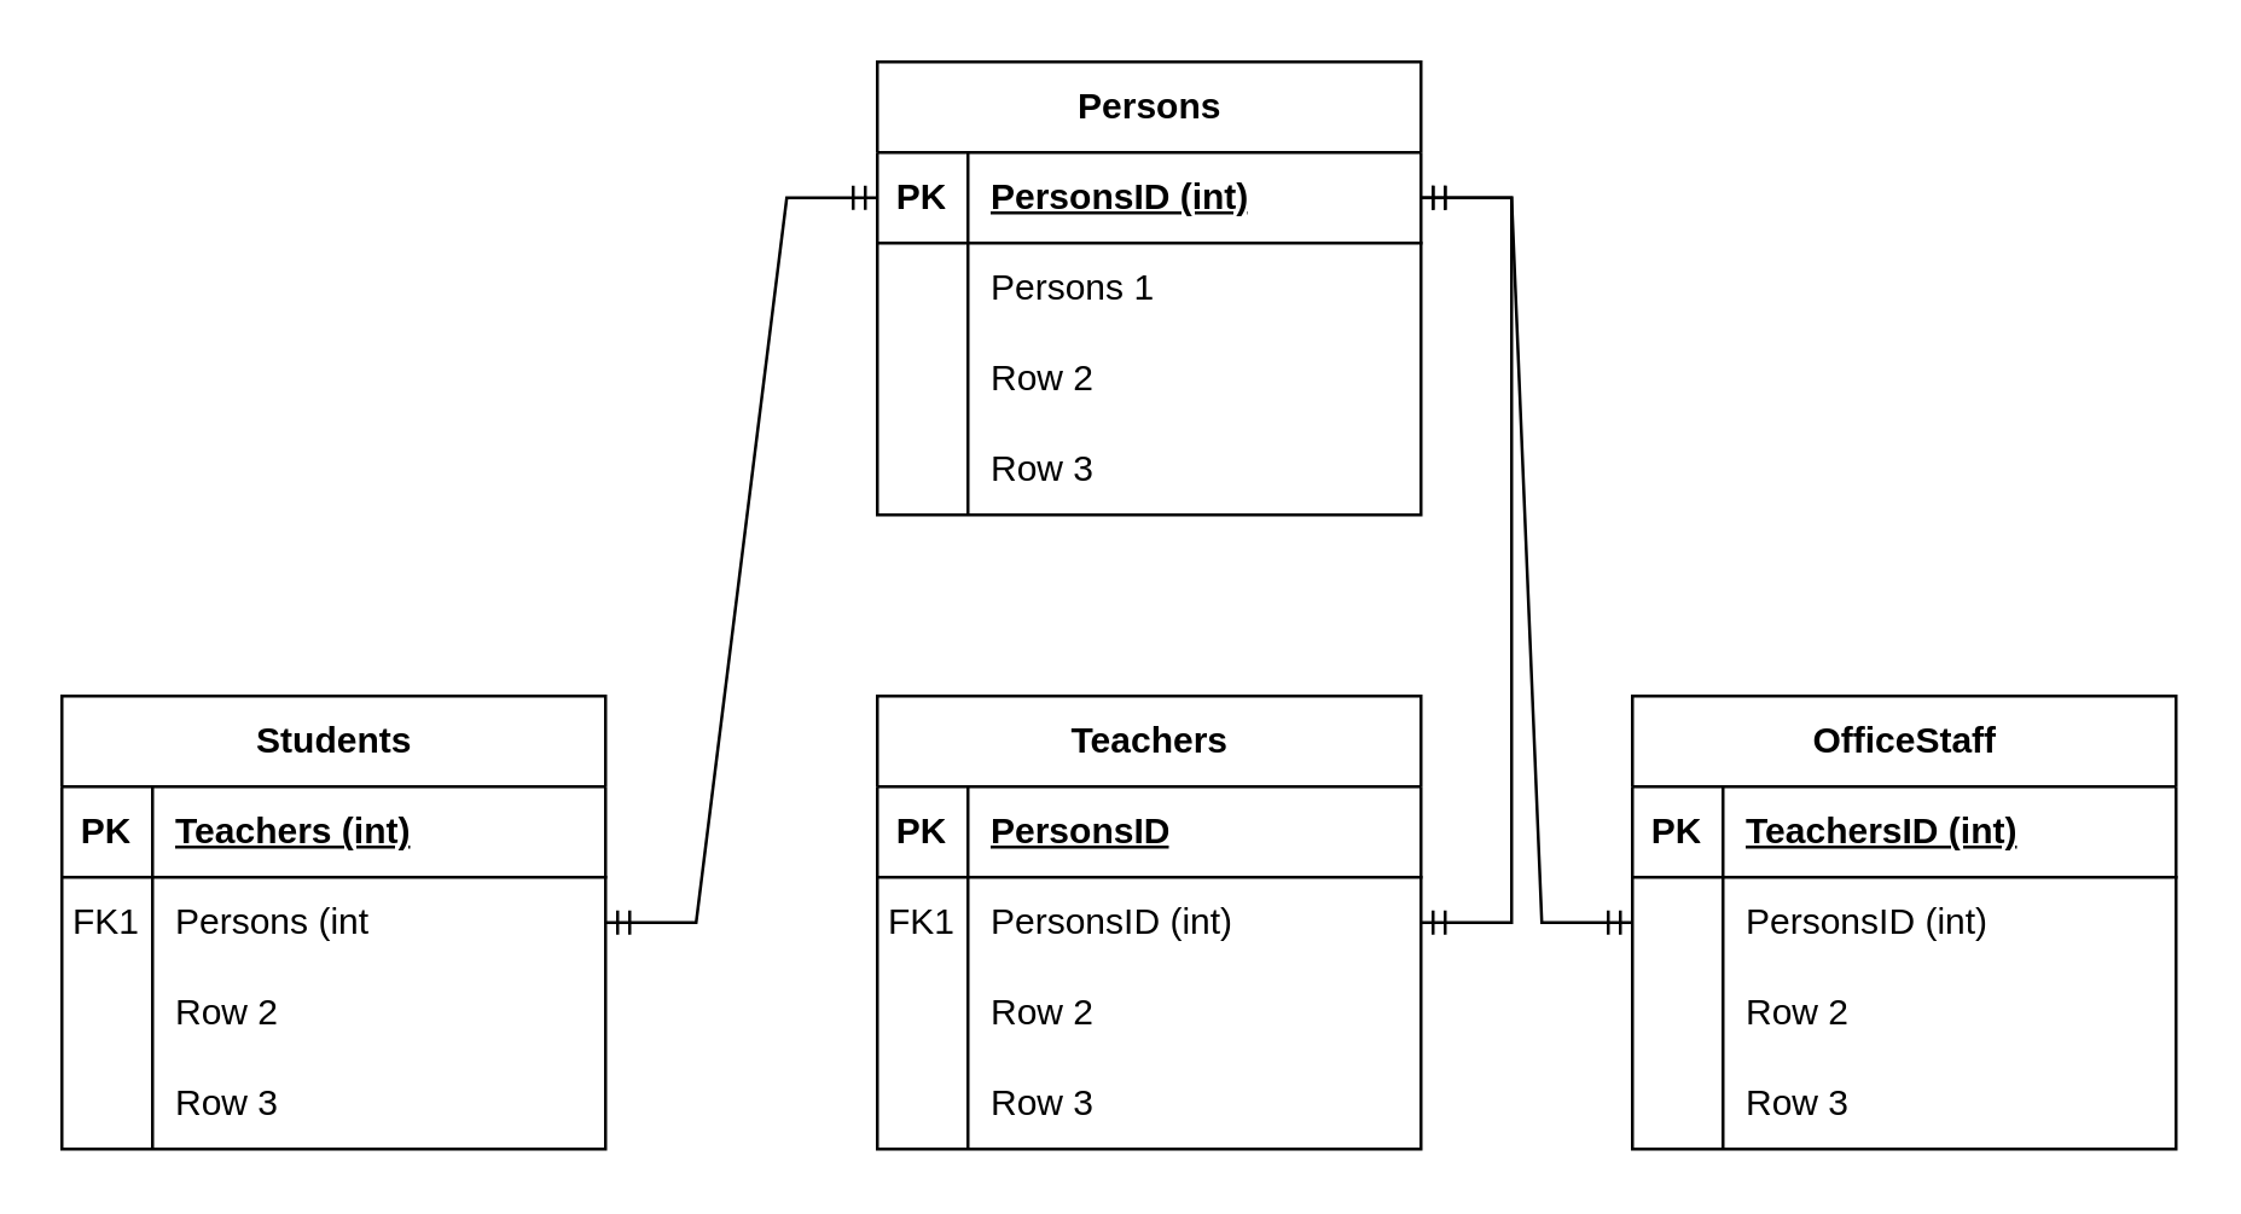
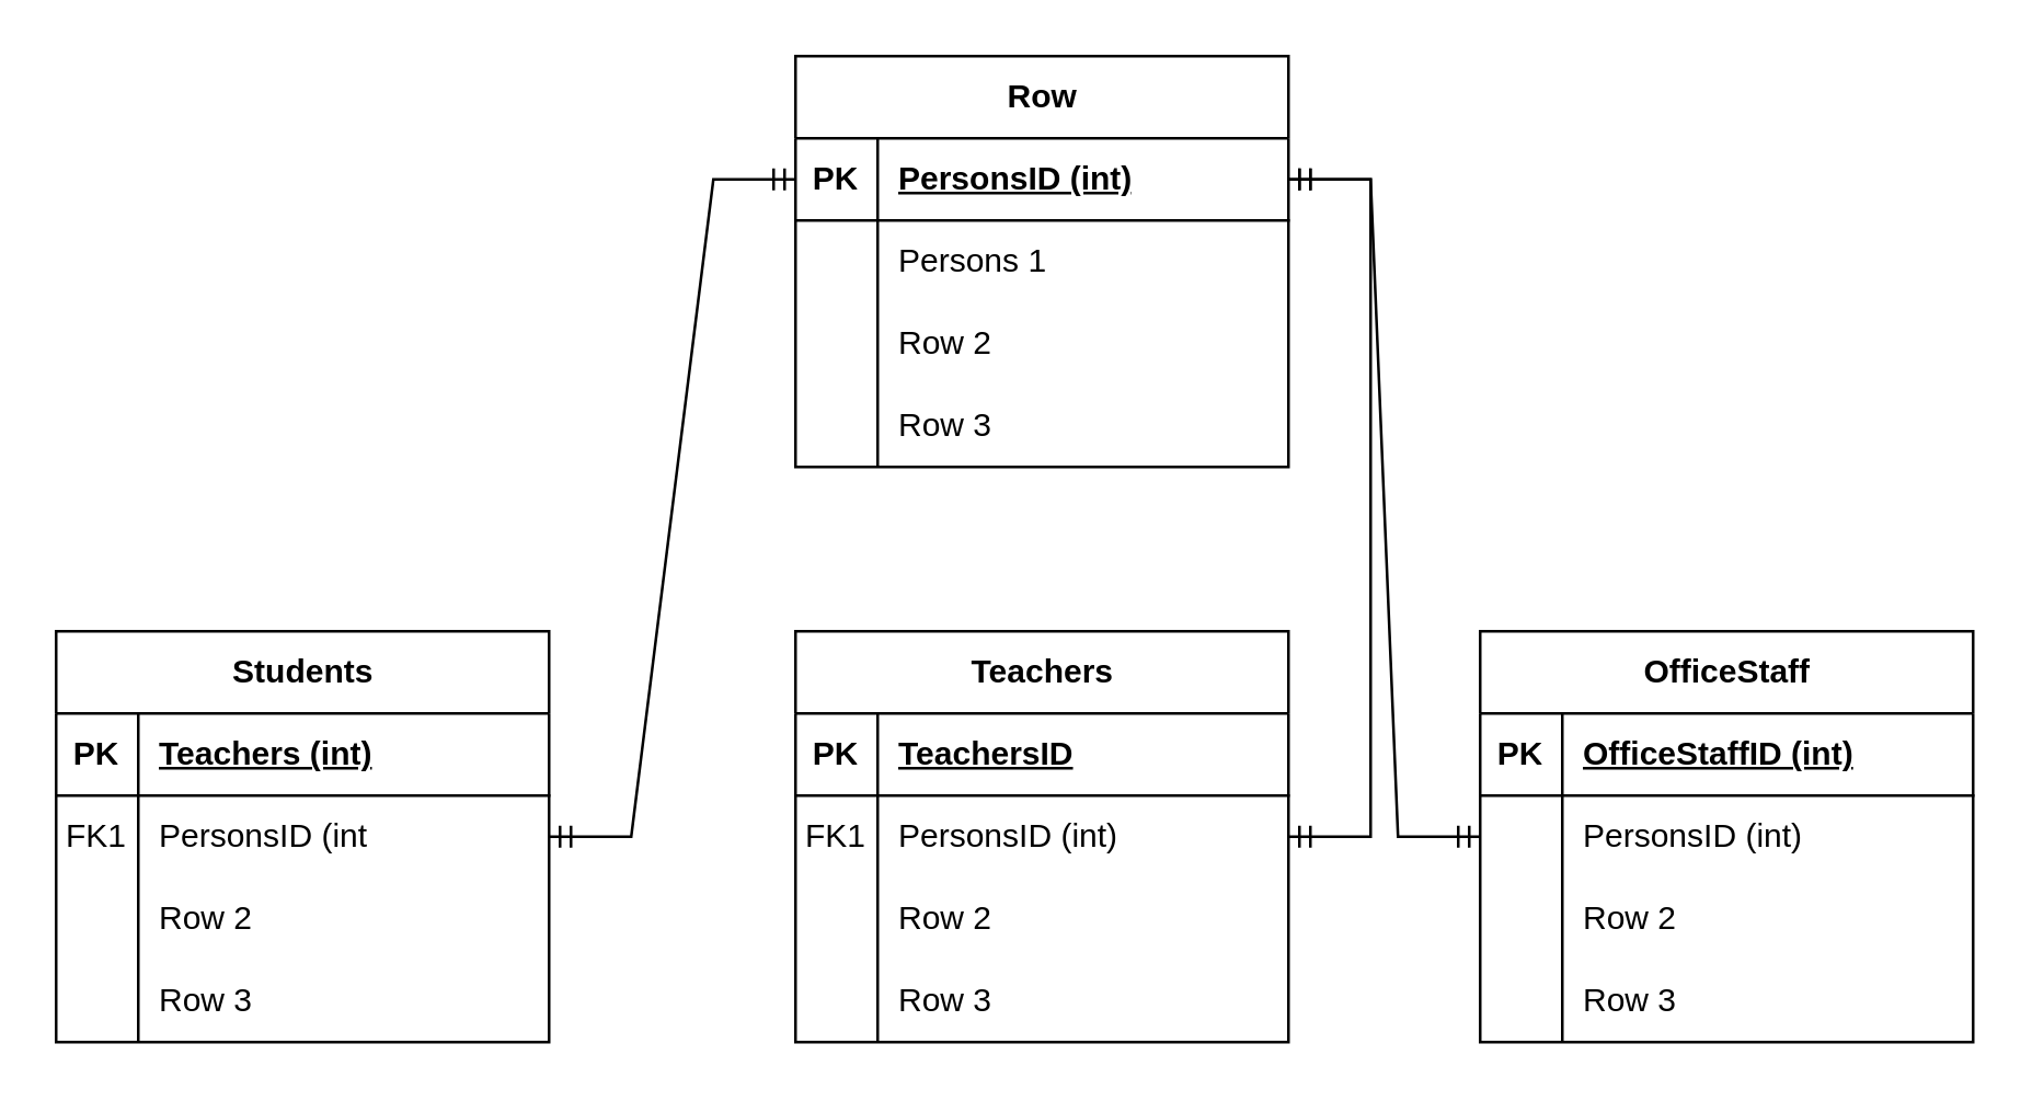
  <mxCell id="0" />
  <mxCell id="1" parent="0" />
- <mxCell id="2" value="Persons" style="shape=table;startSize=30;container=1;collapsible=1;childLayout=tableLayout;fixedRows=1;rowLines=0;fontStyle=1;align=center;resizeLast=1;html=1;" vertex="1" parent="1"><mxGeometry x="290" y="20" width="180" height="150" as="geometry" /></mxCell>
+ <mxCell id="2" value="Row" style="shape=table;startSize=30;container=1;collapsible=1;childLayout=tableLayout;fixedRows=1;rowLines=0;fontStyle=1;align=center;resizeLast=1;html=1;" vertex="1" parent="1"><mxGeometry x="290" y="20" width="180" height="150" as="geometry" /></mxCell>
  <mxCell id="3" value="" style="shape=tableRow;horizontal=0;startSize=0;swimlaneHead=0;swimlaneBody=0;fillColor=none;collapsible=0;dropTarget=0;points=[[0,0.5],[1,0.5]];portConstraint=eastwest;top=0;left=0;right=0;bottom=1;" vertex="1" parent="2"><mxGeometry y="30" width="180" height="30" as="geometry" /></mxCell>
  <mxCell id="4" value="PK" style="shape=partialRectangle;connectable=0;fillColor=none;top=0;left=0;bottom=0;right=0;fontStyle=1;overflow=hidden;whiteSpace=wrap;html=1;" vertex="1" parent="3"><mxGeometry width="30" height="30" as="geometry"><mxRectangle width="30" height="30" as="alternateBounds" /></mxGeometry></mxCell>
  <mxCell id="5" value="PersonsID (int)" style="shape=partialRectangle;connectable=0;fillColor=none;top=0;left=0;bottom=0;right=0;align=left;spacingLeft=6;fontStyle=5;overflow=hidden;whiteSpace=wrap;html=1;" vertex="1" parent="3"><mxGeometry x="30" width="150" height="30" as="geometry"><mxRectangle width="150" height="30" as="alternateBounds" /></mxGeometry></mxCell>
  <mxCell id="6" value="" style="shape=tableRow;horizontal=0;startSize=0;swimlaneHead=0;swimlaneBody=0;fillColor=none;collapsible=0;dropTarget=0;points=[[0,0.5],[1,0.5]];portConstraint=eastwest;top=0;left=0;right=0;bottom=0;" vertex="1" parent="2"><mxGeometry y="60" width="180" height="30" as="geometry" /></mxCell>
  <mxCell id="7" value="" style="shape=partialRectangle;connectable=0;fillColor=none;top=0;left=0;bottom=0;right=0;editable=1;overflow=hidden;whiteSpace=wrap;html=1;" vertex="1" parent="6"><mxGeometry width="30" height="30" as="geometry"><mxRectangle width="30" height="30" as="alternateBounds" /></mxGeometry></mxCell>
  <mxCell id="8" value="Persons 1" style="shape=partialRectangle;connectable=0;fillColor=none;top=0;left=0;bottom=0;right=0;align=left;spacingLeft=6;overflow=hidden;whiteSpace=wrap;html=1;" vertex="1" parent="6"><mxGeometry x="30" width="150" height="30" as="geometry"><mxRectangle width="150" height="30" as="alternateBounds" /></mxGeometry></mxCell>
  <mxCell id="9" value="" style="shape=tableRow;horizontal=0;startSize=0;swimlaneHead=0;swimlaneBody=0;fillColor=none;collapsible=0;dropTarget=0;points=[[0,0.5],[1,0.5]];portConstraint=eastwest;top=0;left=0;right=0;bottom=0;" vertex="1" parent="2"><mxGeometry y="90" width="180" height="30" as="geometry" /></mxCell>
  <mxCell id="10" value="" style="shape=partialRectangle;connectable=0;fillColor=none;top=0;left=0;bottom=0;right=0;editable=1;overflow=hidden;whiteSpace=wrap;html=1;" vertex="1" parent="9"><mxGeometry width="30" height="30" as="geometry"><mxRectangle width="30" height="30" as="alternateBounds" /></mxGeometry></mxCell>
  <mxCell id="11" value="Row 2" style="shape=partialRectangle;connectable=0;fillColor=none;top=0;left=0;bottom=0;right=0;align=left;spacingLeft=6;overflow=hidden;whiteSpace=wrap;html=1;" vertex="1" parent="9"><mxGeometry x="30" width="150" height="30" as="geometry"><mxRectangle width="150" height="30" as="alternateBounds" /></mxGeometry></mxCell>
  <mxCell id="12" value="" style="shape=tableRow;horizontal=0;startSize=0;swimlaneHead=0;swimlaneBody=0;fillColor=none;collapsible=0;dropTarget=0;points=[[0,0.5],[1,0.5]];portConstraint=eastwest;top=0;left=0;right=0;bottom=0;" vertex="1" parent="2"><mxGeometry y="120" width="180" height="30" as="geometry" /></mxCell>
  <mxCell id="13" value="" style="shape=partialRectangle;connectable=0;fillColor=none;top=0;left=0;bottom=0;right=0;editable=1;overflow=hidden;whiteSpace=wrap;html=1;" vertex="1" parent="12"><mxGeometry width="30" height="30" as="geometry"><mxRectangle width="30" height="30" as="alternateBounds" /></mxGeometry></mxCell>
  <mxCell id="14" value="Row 3" style="shape=partialRectangle;connectable=0;fillColor=none;top=0;left=0;bottom=0;right=0;align=left;spacingLeft=6;overflow=hidden;whiteSpace=wrap;html=1;" vertex="1" parent="12"><mxGeometry x="30" width="150" height="30" as="geometry"><mxRectangle width="150" height="30" as="alternateBounds" /></mxGeometry></mxCell>
  <mxCell id="15" value="Students" style="shape=table;startSize=30;container=1;collapsible=1;childLayout=tableLayout;fixedRows=1;rowLines=0;fontStyle=1;align=center;resizeLast=1;html=1;" vertex="1" parent="1"><mxGeometry x="20" y="230" width="180" height="150" as="geometry" /></mxCell>
  <mxCell id="16" value="" style="shape=tableRow;horizontal=0;startSize=0;swimlaneHead=0;swimlaneBody=0;fillColor=none;collapsible=0;dropTarget=0;points=[[0,0.5],[1,0.5]];portConstraint=eastwest;top=0;left=0;right=0;bottom=1;" vertex="1" parent="15"><mxGeometry y="30" width="180" height="30" as="geometry" /></mxCell>
  <mxCell id="17" value="PK" style="shape=partialRectangle;connectable=0;fillColor=none;top=0;left=0;bottom=0;right=0;fontStyle=1;overflow=hidden;whiteSpace=wrap;html=1;" vertex="1" parent="16"><mxGeometry width="30" height="30" as="geometry"><mxRectangle width="30" height="30" as="alternateBounds" /></mxGeometry></mxCell>
  <mxCell id="18" value="Teachers (int)" style="shape=partialRectangle;connectable=0;fillColor=none;top=0;left=0;bottom=0;right=0;align=left;spacingLeft=6;fontStyle=5;overflow=hidden;whiteSpace=wrap;html=1;" vertex="1" parent="16"><mxGeometry x="30" width="150" height="30" as="geometry"><mxRectangle width="150" height="30" as="alternateBounds" /></mxGeometry></mxCell>
  <mxCell id="19" value="" style="shape=tableRow;horizontal=0;startSize=0;swimlaneHead=0;swimlaneBody=0;fillColor=none;collapsible=0;dropTarget=0;points=[[0,0.5],[1,0.5]];portConstraint=eastwest;top=0;left=0;right=0;bottom=0;" vertex="1" parent="15"><mxGeometry y="60" width="180" height="30" as="geometry" /></mxCell>
  <mxCell id="20" value="FK1" style="shape=partialRectangle;connectable=0;fillColor=none;top=0;left=0;bottom=0;right=0;editable=1;overflow=hidden;whiteSpace=wrap;html=1;" vertex="1" parent="19"><mxGeometry width="30" height="30" as="geometry"><mxRectangle width="30" height="30" as="alternateBounds" /></mxGeometry></mxCell>
- <mxCell id="21" value="Persons (int" style="shape=partialRectangle;connectable=0;fillColor=none;top=0;left=0;bottom=0;right=0;align=left;spacingLeft=6;overflow=hidden;whiteSpace=wrap;html=1;" vertex="1" parent="19"><mxGeometry x="30" width="150" height="30" as="geometry"><mxRectangle width="150" height="30" as="alternateBounds" /></mxGeometry></mxCell>
+ <mxCell id="21" value="PersonsID (int" style="shape=partialRectangle;connectable=0;fillColor=none;top=0;left=0;bottom=0;right=0;align=left;spacingLeft=6;overflow=hidden;whiteSpace=wrap;html=1;" vertex="1" parent="19"><mxGeometry x="30" width="150" height="30" as="geometry"><mxRectangle width="150" height="30" as="alternateBounds" /></mxGeometry></mxCell>
  <mxCell id="22" value="" style="shape=tableRow;horizontal=0;startSize=0;swimlaneHead=0;swimlaneBody=0;fillColor=none;collapsible=0;dropTarget=0;points=[[0,0.5],[1,0.5]];portConstraint=eastwest;top=0;left=0;right=0;bottom=0;" vertex="1" parent="15"><mxGeometry y="90" width="180" height="30" as="geometry" /></mxCell>
  <mxCell id="23" value="" style="shape=partialRectangle;connectable=0;fillColor=none;top=0;left=0;bottom=0;right=0;editable=1;overflow=hidden;whiteSpace=wrap;html=1;" vertex="1" parent="22"><mxGeometry width="30" height="30" as="geometry"><mxRectangle width="30" height="30" as="alternateBounds" /></mxGeometry></mxCell>
  <mxCell id="24" value="Row 2" style="shape=partialRectangle;connectable=0;fillColor=none;top=0;left=0;bottom=0;right=0;align=left;spacingLeft=6;overflow=hidden;whiteSpace=wrap;html=1;" vertex="1" parent="22"><mxGeometry x="30" width="150" height="30" as="geometry"><mxRectangle width="150" height="30" as="alternateBounds" /></mxGeometry></mxCell>
  <mxCell id="25" value="" style="shape=tableRow;horizontal=0;startSize=0;swimlaneHead=0;swimlaneBody=0;fillColor=none;collapsible=0;dropTarget=0;points=[[0,0.5],[1,0.5]];portConstraint=eastwest;top=0;left=0;right=0;bottom=0;" vertex="1" parent="15"><mxGeometry y="120" width="180" height="30" as="geometry" /></mxCell>
  <mxCell id="26" value="" style="shape=partialRectangle;connectable=0;fillColor=none;top=0;left=0;bottom=0;right=0;editable=1;overflow=hidden;whiteSpace=wrap;html=1;" vertex="1" parent="25"><mxGeometry width="30" height="30" as="geometry"><mxRectangle width="30" height="30" as="alternateBounds" /></mxGeometry></mxCell>
  <mxCell id="27" value="Row 3" style="shape=partialRectangle;connectable=0;fillColor=none;top=0;left=0;bottom=0;right=0;align=left;spacingLeft=6;overflow=hidden;whiteSpace=wrap;html=1;" vertex="1" parent="25"><mxGeometry x="30" width="150" height="30" as="geometry"><mxRectangle width="150" height="30" as="alternateBounds" /></mxGeometry></mxCell>
  <mxCell id="28" value="Teachers" style="shape=table;startSize=30;container=1;collapsible=1;childLayout=tableLayout;fixedRows=1;rowLines=0;fontStyle=1;align=center;resizeLast=1;html=1;" vertex="1" parent="1"><mxGeometry x="290" y="230" width="180" height="150" as="geometry" /></mxCell>
  <mxCell id="29" value="" style="shape=tableRow;horizontal=0;startSize=0;swimlaneHead=0;swimlaneBody=0;fillColor=none;collapsible=0;dropTarget=0;points=[[0,0.5],[1,0.5]];portConstraint=eastwest;top=0;left=0;right=0;bottom=1;" vertex="1" parent="28"><mxGeometry y="30" width="180" height="30" as="geometry" /></mxCell>
  <mxCell id="30" value="PK" style="shape=partialRectangle;connectable=0;fillColor=none;top=0;left=0;bottom=0;right=0;fontStyle=1;overflow=hidden;whiteSpace=wrap;html=1;" vertex="1" parent="29"><mxGeometry width="30" height="30" as="geometry"><mxRectangle width="30" height="30" as="alternateBounds" /></mxGeometry></mxCell>
- <mxCell id="31" value="PersonsID" style="shape=partialRectangle;connectable=0;fillColor=none;top=0;left=0;bottom=0;right=0;align=left;spacingLeft=6;fontStyle=5;overflow=hidden;whiteSpace=wrap;html=1;" vertex="1" parent="29"><mxGeometry x="30" width="150" height="30" as="geometry"><mxRectangle width="150" height="30" as="alternateBounds" /></mxGeometry></mxCell>
+ <mxCell id="31" value="TeachersID" style="shape=partialRectangle;connectable=0;fillColor=none;top=0;left=0;bottom=0;right=0;align=left;spacingLeft=6;fontStyle=5;overflow=hidden;whiteSpace=wrap;html=1;" vertex="1" parent="29"><mxGeometry x="30" width="150" height="30" as="geometry"><mxRectangle width="150" height="30" as="alternateBounds" /></mxGeometry></mxCell>
  <mxCell id="32" value="" style="shape=tableRow;horizontal=0;startSize=0;swimlaneHead=0;swimlaneBody=0;fillColor=none;collapsible=0;dropTarget=0;points=[[0,0.5],[1,0.5]];portConstraint=eastwest;top=0;left=0;right=0;bottom=0;" vertex="1" parent="28"><mxGeometry y="60" width="180" height="30" as="geometry" /></mxCell>
  <mxCell id="33" value="FK1" style="shape=partialRectangle;connectable=0;fillColor=none;top=0;left=0;bottom=0;right=0;editable=1;overflow=hidden;whiteSpace=wrap;html=1;" vertex="1" parent="32"><mxGeometry width="30" height="30" as="geometry"><mxRectangle width="30" height="30" as="alternateBounds" /></mxGeometry></mxCell>
  <mxCell id="34" value="PersonsID (int)" style="shape=partialRectangle;connectable=0;fillColor=none;top=0;left=0;bottom=0;right=0;align=left;spacingLeft=6;overflow=hidden;whiteSpace=wrap;html=1;" vertex="1" parent="32"><mxGeometry x="30" width="150" height="30" as="geometry"><mxRectangle width="150" height="30" as="alternateBounds" /></mxGeometry></mxCell>
  <mxCell id="35" value="" style="shape=tableRow;horizontal=0;startSize=0;swimlaneHead=0;swimlaneBody=0;fillColor=none;collapsible=0;dropTarget=0;points=[[0,0.5],[1,0.5]];portConstraint=eastwest;top=0;left=0;right=0;bottom=0;" vertex="1" parent="28"><mxGeometry y="90" width="180" height="30" as="geometry" /></mxCell>
  <mxCell id="36" value="" style="shape=partialRectangle;connectable=0;fillColor=none;top=0;left=0;bottom=0;right=0;editable=1;overflow=hidden;whiteSpace=wrap;html=1;" vertex="1" parent="35"><mxGeometry width="30" height="30" as="geometry"><mxRectangle width="30" height="30" as="alternateBounds" /></mxGeometry></mxCell>
  <mxCell id="37" value="Row 2" style="shape=partialRectangle;connectable=0;fillColor=none;top=0;left=0;bottom=0;right=0;align=left;spacingLeft=6;overflow=hidden;whiteSpace=wrap;html=1;" vertex="1" parent="35"><mxGeometry x="30" width="150" height="30" as="geometry"><mxRectangle width="150" height="30" as="alternateBounds" /></mxGeometry></mxCell>
  <mxCell id="38" value="" style="shape=tableRow;horizontal=0;startSize=0;swimlaneHead=0;swimlaneBody=0;fillColor=none;collapsible=0;dropTarget=0;points=[[0,0.5],[1,0.5]];portConstraint=eastwest;top=0;left=0;right=0;bottom=0;" vertex="1" parent="28"><mxGeometry y="120" width="180" height="30" as="geometry" /></mxCell>
  <mxCell id="39" value="" style="shape=partialRectangle;connectable=0;fillColor=none;top=0;left=0;bottom=0;right=0;editable=1;overflow=hidden;whiteSpace=wrap;html=1;" vertex="1" parent="38"><mxGeometry width="30" height="30" as="geometry"><mxRectangle width="30" height="30" as="alternateBounds" /></mxGeometry></mxCell>
  <mxCell id="40" value="Row 3" style="shape=partialRectangle;connectable=0;fillColor=none;top=0;left=0;bottom=0;right=0;align=left;spacingLeft=6;overflow=hidden;whiteSpace=wrap;html=1;" vertex="1" parent="38"><mxGeometry x="30" width="150" height="30" as="geometry"><mxRectangle width="150" height="30" as="alternateBounds" /></mxGeometry></mxCell>
  <mxCell id="41" value="OfficeStaff" style="shape=table;startSize=30;container=1;collapsible=1;childLayout=tableLayout;fixedRows=1;rowLines=0;fontStyle=1;align=center;resizeLast=1;html=1;" vertex="1" parent="1"><mxGeometry x="540" y="230" width="180" height="150" as="geometry" /></mxCell>
  <mxCell id="42" value="" style="shape=tableRow;horizontal=0;startSize=0;swimlaneHead=0;swimlaneBody=0;fillColor=none;collapsible=0;dropTarget=0;points=[[0,0.5],[1,0.5]];portConstraint=eastwest;top=0;left=0;right=0;bottom=1;" vertex="1" parent="41"><mxGeometry y="30" width="180" height="30" as="geometry" /></mxCell>
  <mxCell id="43" value="PK" style="shape=partialRectangle;connectable=0;fillColor=none;top=0;left=0;bottom=0;right=0;fontStyle=1;overflow=hidden;whiteSpace=wrap;html=1;" vertex="1" parent="42"><mxGeometry width="30" height="30" as="geometry"><mxRectangle width="30" height="30" as="alternateBounds" /></mxGeometry></mxCell>
- <mxCell id="44" value="TeachersID (int)" style="shape=partialRectangle;connectable=0;fillColor=none;top=0;left=0;bottom=0;right=0;align=left;spacingLeft=6;fontStyle=5;overflow=hidden;whiteSpace=wrap;html=1;" vertex="1" parent="42"><mxGeometry x="30" width="150" height="30" as="geometry"><mxRectangle width="150" height="30" as="alternateBounds" /></mxGeometry></mxCell>
+ <mxCell id="44" value="OfficeStaffID (int)" style="shape=partialRectangle;connectable=0;fillColor=none;top=0;left=0;bottom=0;right=0;align=left;spacingLeft=6;fontStyle=5;overflow=hidden;whiteSpace=wrap;html=1;" vertex="1" parent="42"><mxGeometry x="30" width="150" height="30" as="geometry"><mxRectangle width="150" height="30" as="alternateBounds" /></mxGeometry></mxCell>
  <mxCell id="45" value="" style="shape=tableRow;horizontal=0;startSize=0;swimlaneHead=0;swimlaneBody=0;fillColor=none;collapsible=0;dropTarget=0;points=[[0,0.5],[1,0.5]];portConstraint=eastwest;top=0;left=0;right=0;bottom=0;" vertex="1" parent="41"><mxGeometry y="60" width="180" height="30" as="geometry" /></mxCell>
  <mxCell id="46" value="" style="shape=partialRectangle;connectable=0;fillColor=none;top=0;left=0;bottom=0;right=0;editable=1;overflow=hidden;whiteSpace=wrap;html=1;" vertex="1" parent="45"><mxGeometry width="30" height="30" as="geometry"><mxRectangle width="30" height="30" as="alternateBounds" /></mxGeometry></mxCell>
  <mxCell id="47" value="PersonsID (int)" style="shape=partialRectangle;connectable=0;fillColor=none;top=0;left=0;bottom=0;right=0;align=left;spacingLeft=6;overflow=hidden;whiteSpace=wrap;html=1;" vertex="1" parent="45"><mxGeometry x="30" width="150" height="30" as="geometry"><mxRectangle width="150" height="30" as="alternateBounds" /></mxGeometry></mxCell>
  <mxCell id="48" value="" style="shape=tableRow;horizontal=0;startSize=0;swimlaneHead=0;swimlaneBody=0;fillColor=none;collapsible=0;dropTarget=0;points=[[0,0.5],[1,0.5]];portConstraint=eastwest;top=0;left=0;right=0;bottom=0;" vertex="1" parent="41"><mxGeometry y="90" width="180" height="30" as="geometry" /></mxCell>
  <mxCell id="49" value="" style="shape=partialRectangle;connectable=0;fillColor=none;top=0;left=0;bottom=0;right=0;editable=1;overflow=hidden;whiteSpace=wrap;html=1;" vertex="1" parent="48"><mxGeometry width="30" height="30" as="geometry"><mxRectangle width="30" height="30" as="alternateBounds" /></mxGeometry></mxCell>
  <mxCell id="50" value="Row 2" style="shape=partialRectangle;connectable=0;fillColor=none;top=0;left=0;bottom=0;right=0;align=left;spacingLeft=6;overflow=hidden;whiteSpace=wrap;html=1;" vertex="1" parent="48"><mxGeometry x="30" width="150" height="30" as="geometry"><mxRectangle width="150" height="30" as="alternateBounds" /></mxGeometry></mxCell>
  <mxCell id="51" value="" style="shape=tableRow;horizontal=0;startSize=0;swimlaneHead=0;swimlaneBody=0;fillColor=none;collapsible=0;dropTarget=0;points=[[0,0.5],[1,0.5]];portConstraint=eastwest;top=0;left=0;right=0;bottom=0;" vertex="1" parent="41"><mxGeometry y="120" width="180" height="30" as="geometry" /></mxCell>
  <mxCell id="52" value="" style="shape=partialRectangle;connectable=0;fillColor=none;top=0;left=0;bottom=0;right=0;editable=1;overflow=hidden;whiteSpace=wrap;html=1;" vertex="1" parent="51"><mxGeometry width="30" height="30" as="geometry"><mxRectangle width="30" height="30" as="alternateBounds" /></mxGeometry></mxCell>
  <mxCell id="53" value="Row 3" style="shape=partialRectangle;connectable=0;fillColor=none;top=0;left=0;bottom=0;right=0;align=left;spacingLeft=6;overflow=hidden;whiteSpace=wrap;html=1;" vertex="1" parent="51"><mxGeometry x="30" width="150" height="30" as="geometry"><mxRectangle width="150" height="30" as="alternateBounds" /></mxGeometry></mxCell>
  <mxCell id="54" value="" style="edgeStyle=entityRelationEdgeStyle;fontSize=12;html=1;endArrow=ERmandOne;startArrow=ERmandOne;rounded=0;" edge="1" parent="1" source="19" target="3"><mxGeometry width="100" height="100" relative="1" as="geometry"><mxPoint x="160" y="190" as="sourcePoint" /><mxPoint x="260" y="90" as="targetPoint" /></mxGeometry></mxCell>
  <mxCell id="55" value="" style="edgeStyle=entityRelationEdgeStyle;fontSize=12;html=1;endArrow=ERmandOne;startArrow=ERmandOne;rounded=0;" edge="1" parent="1" source="32" target="3"><mxGeometry width="100" height="100" relative="1" as="geometry"><mxPoint x="210" y="315" as="sourcePoint" /><mxPoint x="300" y="75" as="targetPoint" /></mxGeometry></mxCell>
  <mxCell id="56" value="" style="edgeStyle=entityRelationEdgeStyle;fontSize=12;html=1;endArrow=ERmandOne;startArrow=ERmandOne;rounded=0;" edge="1" parent="1" source="45" target="3"><mxGeometry width="100" height="100" relative="1" as="geometry"><mxPoint x="480" y="315" as="sourcePoint" /><mxPoint x="480" y="75" as="targetPoint" /></mxGeometry></mxCell>
